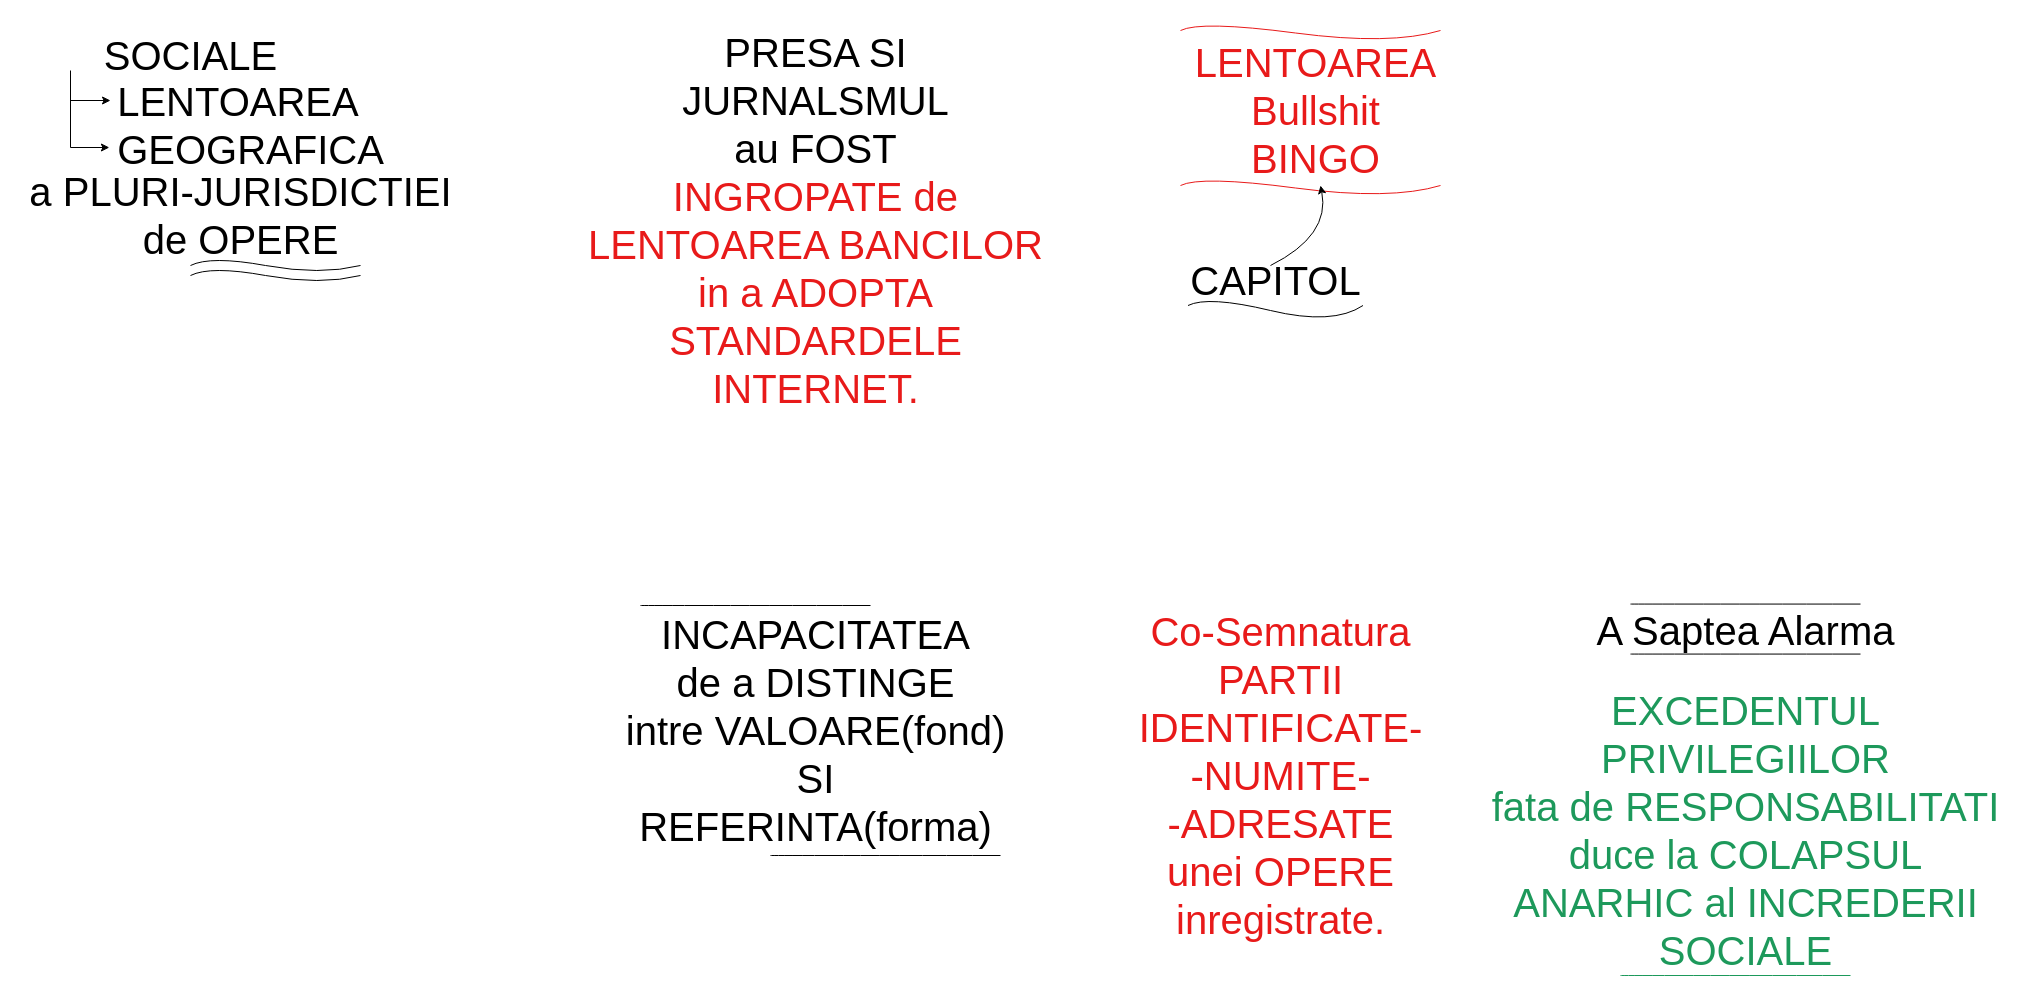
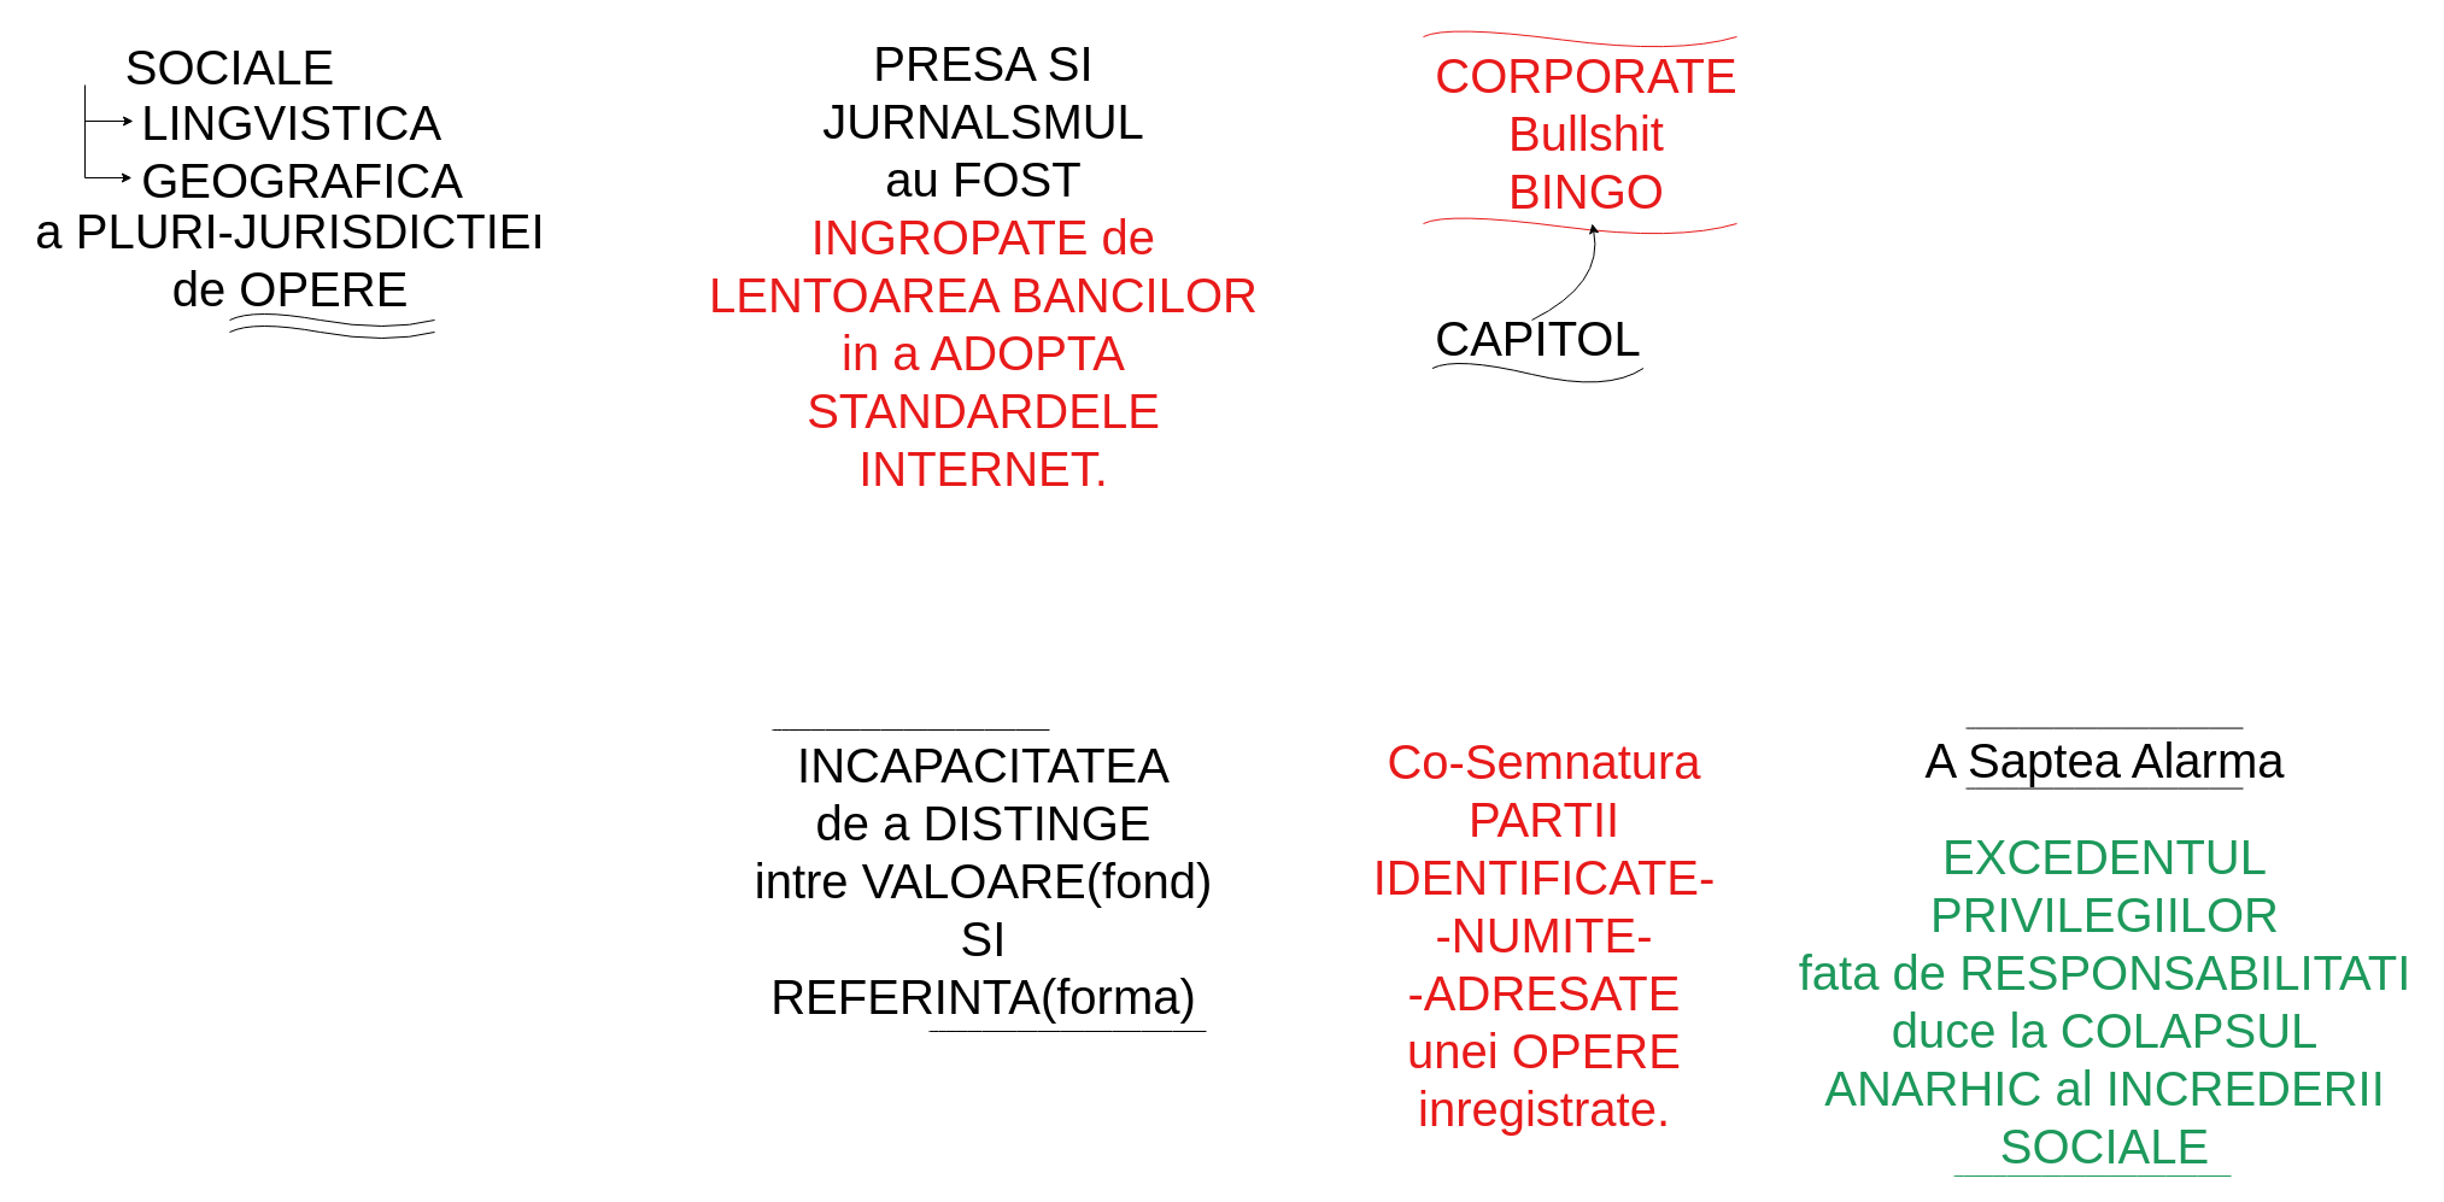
  <mxCell id="0" />
  <mxCell id="1" parent="0" />
  <mxCell id="2" value="&lt;font style=&quot;font-size: 40px&quot;&gt;SOCIALE&lt;/font&gt;" style="text;html=1;align=center;verticalAlign=middle;resizable=0;points=[];autosize=1;strokeColor=none;fillColor=none;" vertex="1" parent="1"><mxGeometry x="50" y="40" width="280" height="30" as="geometry" /></mxCell>
- <mxCell id="3" value="&lt;div style=&quot;text-align: left&quot;&gt;&lt;span&gt;LENTOAREA&lt;/span&gt;&lt;/div&gt;&lt;div style=&quot;text-align: left&quot;&gt;&lt;span&gt;GEOGRAFICA&lt;/span&gt;&lt;/div&gt;" style="text;html=1;align=center;verticalAlign=middle;resizable=0;points=[];autosize=1;strokeColor=none;fillColor=none;fontSize=40;" vertex="1" parent="1"><mxGeometry x="110" y="75" width="280" height="100" as="geometry" /></mxCell>
+ <mxCell id="3" value="&lt;div style=&quot;text-align: left&quot;&gt;&lt;span&gt;LINGVISTICA&lt;/span&gt;&lt;/div&gt;&lt;div style=&quot;text-align: left&quot;&gt;&lt;span&gt;GEOGRAFICA&lt;/span&gt;&lt;/div&gt;" style="text;html=1;align=center;verticalAlign=middle;resizable=0;points=[];autosize=1;strokeColor=none;fillColor=none;fontSize=40;" vertex="1" parent="1"><mxGeometry x="110" y="75" width="280" height="100" as="geometry" /></mxCell>
  <mxCell id="4" value="a PLURI-JURISDICTIEI&lt;br&gt;de OPERE" style="text;html=1;align=center;verticalAlign=middle;resizable=0;points=[];autosize=1;strokeColor=none;fillColor=none;fontSize=40;" vertex="1" parent="1"><mxGeometry x="20" y="165" width="440" height="100" as="geometry" /></mxCell>
  <mxCell id="5" value="" style="endArrow=classic;html=1;rounded=0;fontSize=40;" edge="1" parent="1"><mxGeometry width="50" height="50" relative="1" as="geometry"><mxPoint x="70" y="70" as="sourcePoint" /><mxPoint x="110" y="100" as="targetPoint" /><Array as="points"><mxPoint x="70" y="100" /></Array></mxGeometry></mxCell>
  <mxCell id="6" value="" style="endArrow=classic;html=1;rounded=0;fontSize=40;entryX=-0.004;entryY=0.72;entryDx=0;entryDy=0;entryPerimeter=0;" edge="1" parent="1" target="3"><mxGeometry width="50" height="50" relative="1" as="geometry"><mxPoint x="70" y="95" as="sourcePoint" /><mxPoint x="110" y="125" as="targetPoint" /><Array as="points"><mxPoint x="70" y="147" /></Array></mxGeometry></mxCell>
  <mxCell id="7" value="" style="endArrow=none;html=1;fontSize=40;curved=1;" edge="1" parent="1"><mxGeometry width="50" height="50" relative="1" as="geometry"><mxPoint x="190" y="265" as="sourcePoint" /><mxPoint x="360" y="265" as="targetPoint" /><Array as="points"><mxPoint x="210" y="255" /><mxPoint x="320" y="275" /></Array></mxGeometry></mxCell>
  <mxCell id="8" value="" style="endArrow=none;html=1;fontSize=40;curved=1;" edge="1" parent="1"><mxGeometry width="50" height="50" relative="1" as="geometry"><mxPoint x="190" y="275" as="sourcePoint" /><mxPoint x="360" y="275" as="targetPoint" /><Array as="points"><mxPoint x="210" y="265" /><mxPoint x="320" y="285" /></Array></mxGeometry></mxCell>
  <mxCell id="9" value="PRESA SI&lt;br&gt;JURNALSMUL&lt;br&gt;au FOST&lt;br&gt;&lt;font color=&quot;#e81a1a&quot;&gt;INGROPATE de&lt;br&gt;LENTOAREA BANCILOR&lt;br&gt;in a ADOPTA&lt;br&gt;STANDARDELE&lt;br&gt;INTERNET.&lt;/font&gt;" style="text;html=1;align=center;verticalAlign=middle;resizable=0;points=[];autosize=1;strokeColor=none;fillColor=none;fontSize=40;" vertex="1" parent="1"><mxGeometry x="580" y="25" width="470" height="390" as="geometry" /></mxCell>
- <mxCell id="10" value="LENTOAREA&lt;br&gt;Bullshit&lt;br&gt;BINGO" style="text;html=1;align=center;verticalAlign=middle;resizable=0;points=[];autosize=1;strokeColor=none;fillColor=none;fontSize=40;fontColor=#E81A1A;" vertex="1" parent="1"><mxGeometry x="1180" y="35" width="270" height="150" as="geometry" /></mxCell>
+ <mxCell id="10" value="CORPORATE&lt;br&gt;Bullshit&lt;br&gt;BINGO" style="text;html=1;align=center;verticalAlign=middle;resizable=0;points=[];autosize=1;strokeColor=none;fillColor=none;fontSize=40;fontColor=#E81A1A;" vertex="1" parent="1"><mxGeometry x="1180" y="35" width="270" height="150" as="geometry" /></mxCell>
  <mxCell id="11" value="&lt;font color=&quot;#000000&quot;&gt;CAPITOL&lt;/font&gt;" style="text;html=1;align=center;verticalAlign=middle;resizable=0;points=[];autosize=1;strokeColor=none;fillColor=none;fontSize=40;fontColor=#E81A1A;" vertex="1" parent="1"><mxGeometry x="1180" y="255" width="190" height="50" as="geometry" /></mxCell>
  <mxCell id="12" value="" style="endArrow=none;html=1;fontSize=40;curved=1;strokeColor=#E81A1A;" edge="1" parent="1"><mxGeometry width="50" height="50" relative="1" as="geometry"><mxPoint x="1180" y="30" as="sourcePoint" /><mxPoint x="1440" y="30" as="targetPoint" /><Array as="points"><mxPoint x="1200" y="20" /><mxPoint x="1390" y="45" /></Array></mxGeometry></mxCell>
  <mxCell id="13" value="" style="endArrow=none;html=1;fontSize=40;curved=1;strokeColor=#E81A1A;" edge="1" parent="1"><mxGeometry width="50" height="50" relative="1" as="geometry"><mxPoint x="1180" y="185" as="sourcePoint" /><mxPoint x="1440" y="185" as="targetPoint" /><Array as="points"><mxPoint x="1200" y="175" /><mxPoint x="1390" y="200" /></Array></mxGeometry></mxCell>
  <mxCell id="14" value="" style="endArrow=classic;html=1;fontSize=40;fontColor=#000000;strokeColor=#000000;curved=1;" edge="1" parent="1"><mxGeometry width="50" height="50" relative="1" as="geometry"><mxPoint x="1270" y="265" as="sourcePoint" /><mxPoint x="1320" y="185" as="targetPoint" /><Array as="points"><mxPoint x="1330" y="235" /></Array></mxGeometry></mxCell>
  <mxCell id="15" value="" style="endArrow=none;html=1;fontSize=40;curved=1;strokeColor=#000000;" edge="1" parent="1"><mxGeometry width="50" height="50" relative="1" as="geometry"><mxPoint x="1187.5" y="305" as="sourcePoint" /><mxPoint x="1362.5" y="305" as="targetPoint" /><Array as="points"><mxPoint x="1207.5" y="295" /><mxPoint x="1332.5" y="325" /></Array></mxGeometry></mxCell>
  <mxCell id="16" value="INCAPACITATEA&lt;br&gt;de a DISTINGE&lt;br&gt;intre VALOARE(fond)&lt;br&gt;SI&lt;br&gt;REFERINTA(forma)" style="text;html=1;align=center;verticalAlign=middle;resizable=0;points=[];autosize=1;strokeColor=none;fillColor=none;fontSize=40;fontColor=#000000;" vertex="1" parent="1"><mxGeometry x="620" y="605" width="390" height="250" as="geometry" /></mxCell>
  <mxCell id="17" value="&lt;font color=&quot;#e81a1a&quot;&gt;Co-Semnatura&lt;br&gt;PARTII&lt;br&gt;IDENTIFICATE-&lt;br&gt;-NUMITE-&lt;br&gt;-ADRESATE&lt;br&gt;unei OPERE&lt;br&gt;inregistrate.&lt;/font&gt;" style="text;html=1;align=center;verticalAlign=middle;resizable=0;points=[];autosize=1;strokeColor=none;fillColor=none;fontSize=40;fontColor=#000000;" vertex="1" parent="1"><mxGeometry x="1130" y="605" width="300" height="340" as="geometry" /></mxCell>
  <mxCell id="18" value="&lt;font color=&quot;#000000&quot;&gt;A Saptea Alarma&lt;/font&gt;" style="text;html=1;align=center;verticalAlign=middle;resizable=0;points=[];autosize=1;strokeColor=none;fillColor=none;fontSize=40;fontColor=#E81A1A;" vertex="1" parent="1"><mxGeometry x="1590" y="605" width="310" height="50" as="geometry" /></mxCell>
  <mxCell id="19" value="&lt;font color=&quot;#1d995b&quot;&gt;EXCEDENTUL&lt;br&gt;PRIVILEGIILOR&lt;br&gt;fata de RESPONSABILITATI&lt;br&gt;duce la COLAPSUL&lt;br&gt;ANARHIC al INCREDERII&lt;br&gt;SOCIALE&lt;/font&gt;" style="text;html=1;align=center;verticalAlign=middle;resizable=0;points=[];autosize=1;strokeColor=none;fillColor=none;fontSize=40;fontColor=#000000;" vertex="1" parent="1"><mxGeometry x="1485" y="685" width="520" height="290" as="geometry" /></mxCell>
  <mxCell id="20" value="" style="endArrow=none;html=1;fontSize=40;fontColor=#1D995B;strokeColor=#000000;curved=1;" edge="1" parent="1"><mxGeometry width="50" height="50" relative="1" as="geometry"><mxPoint x="1630" y="603.57" as="sourcePoint" /><mxPoint x="1860" y="603.57" as="targetPoint" /></mxGeometry></mxCell>
  <mxCell id="21" value="" style="endArrow=none;html=1;fontSize=40;fontColor=#1D995B;strokeColor=#000000;curved=1;" edge="1" parent="1"><mxGeometry width="50" height="50" relative="1" as="geometry"><mxPoint x="1630" y="653.57" as="sourcePoint" /><mxPoint x="1860" y="653.57" as="targetPoint" /></mxGeometry></mxCell>
  <mxCell id="22" value="" style="endArrow=none;html=1;fontSize=40;fontColor=#1D995B;strokeColor=#1D995B;curved=1;" edge="1" parent="1"><mxGeometry width="50" height="50" relative="1" as="geometry"><mxPoint x="1620" y="975" as="sourcePoint" /><mxPoint x="1850" y="975" as="targetPoint" /></mxGeometry></mxCell>
  <mxCell id="23" value="" style="endArrow=none;html=1;fontSize=40;fontColor=#1D995B;strokeColor=#000000;curved=1;" edge="1" parent="1"><mxGeometry width="50" height="50" relative="1" as="geometry"><mxPoint x="770" y="855" as="sourcePoint" /><mxPoint x="1000" y="855" as="targetPoint" /></mxGeometry></mxCell>
  <mxCell id="24" value="" style="endArrow=none;html=1;fontSize=40;fontColor=#1D995B;strokeColor=#000000;curved=1;" edge="1" parent="1"><mxGeometry width="50" height="50" relative="1" as="geometry"><mxPoint x="640" y="605" as="sourcePoint" /><mxPoint x="870" y="605" as="targetPoint" /></mxGeometry></mxCell>
